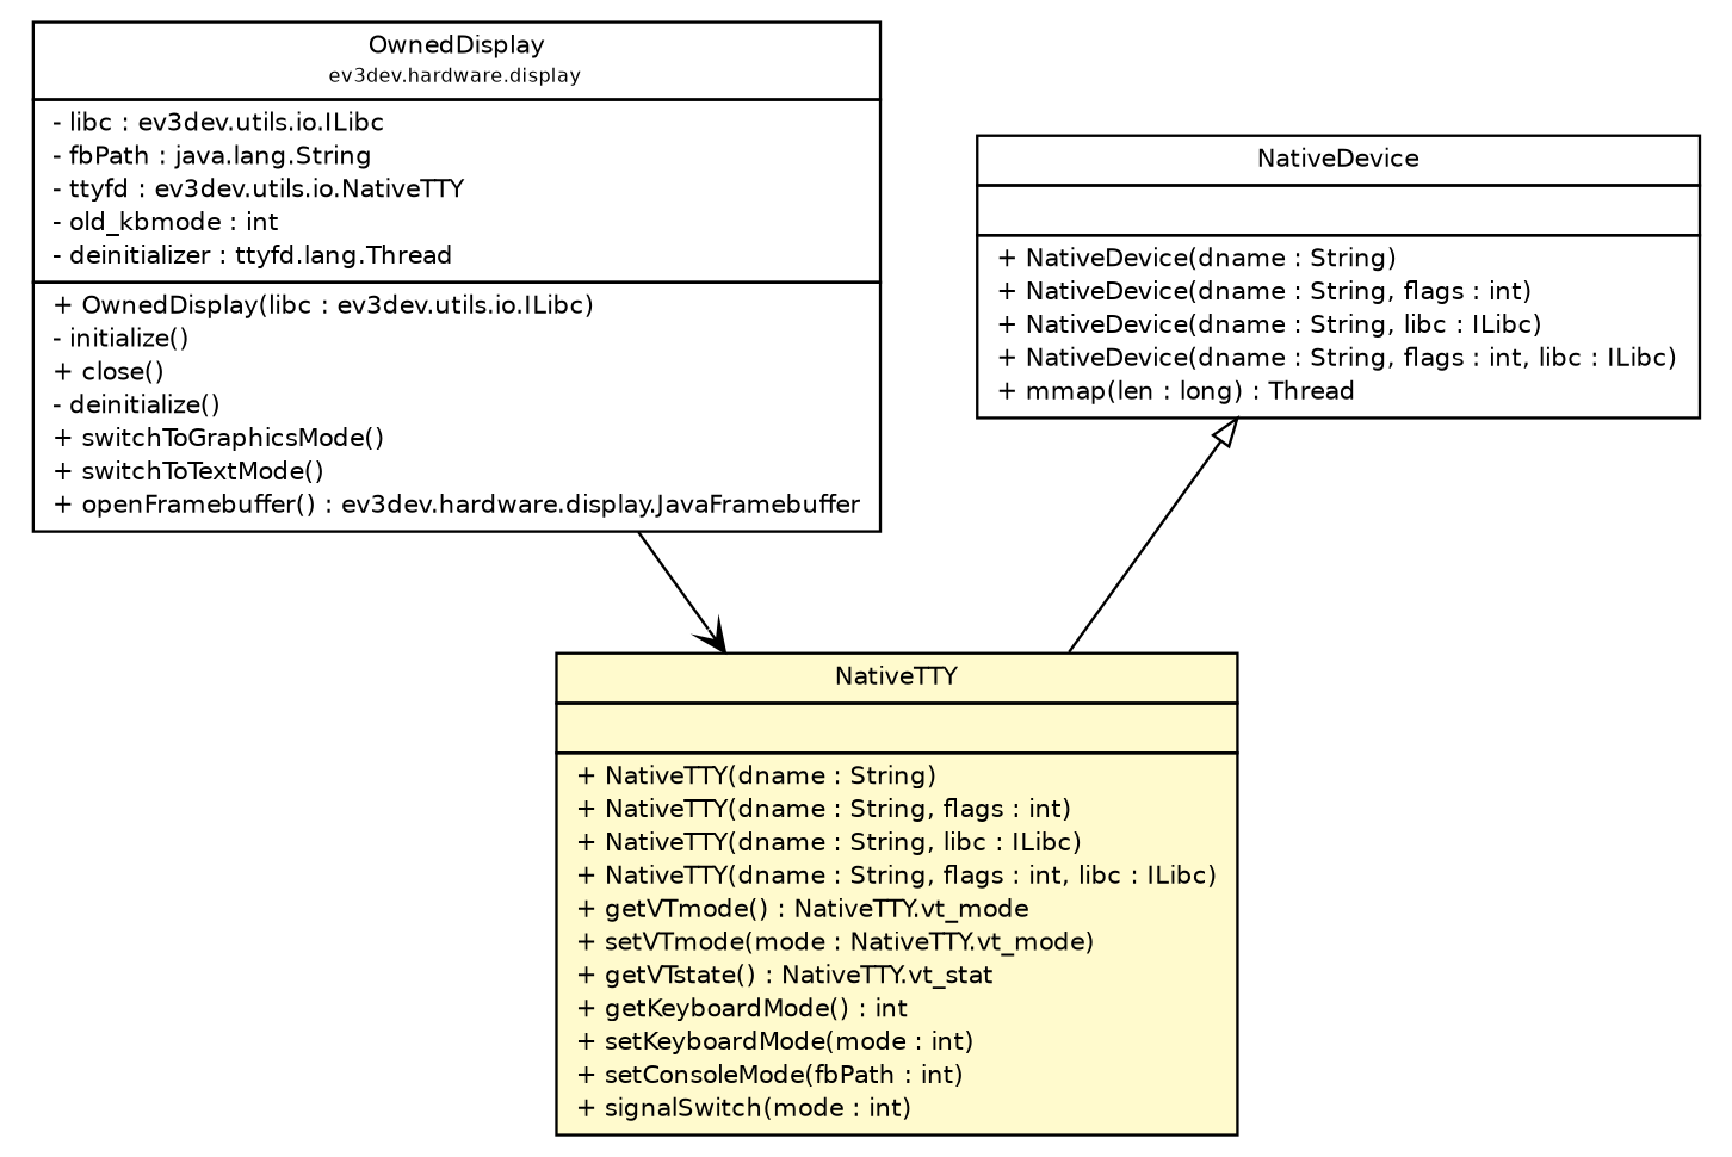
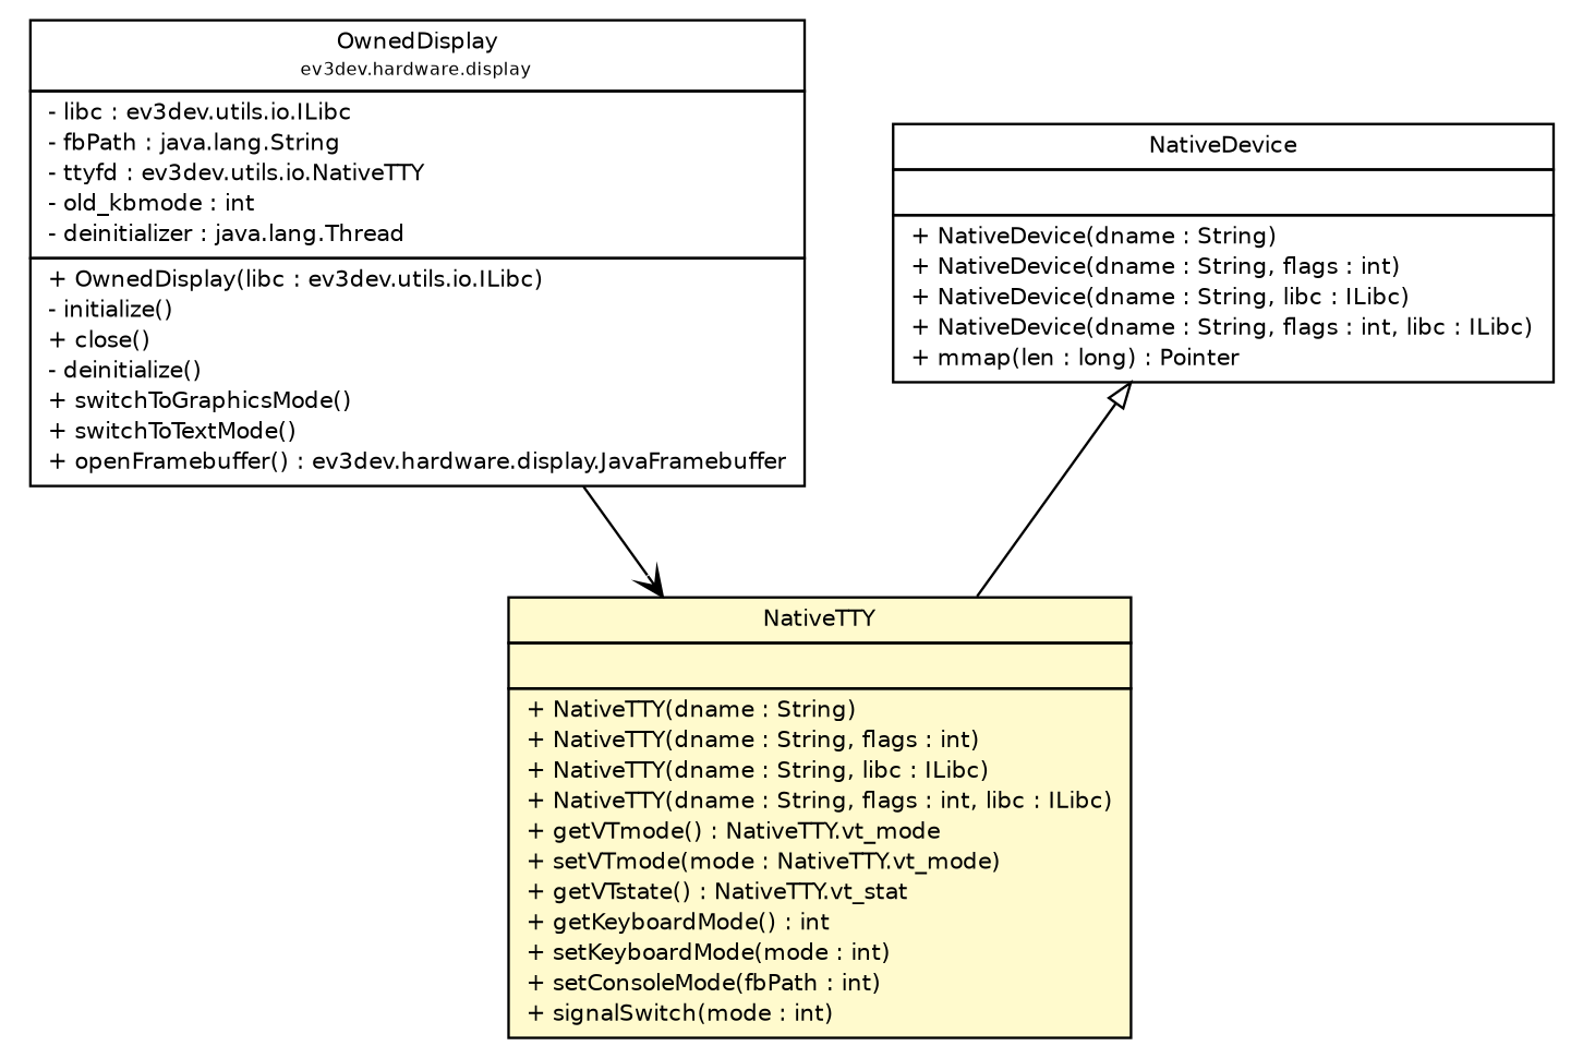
  digraph {
    fontname="DejaVu Sans"
    nodesep=0.25
    ranksep=0.5
    node [fontcolor=black fontname="DejaVu Sans" fontsize=9.0 shape=plaintext]
    edge [fontname="DejaVu Sans" headport=p labelfontname=Helvetica labelfontsize=10 tailport=p]
-   n1 [label=<<table title="ev3dev.hardware.display.OwnedDisplay" border="0" cellborder="1" cellspacing="0" cellpadding="2" port="p" href="../../hardware/display/OwnedDisplay.html"> 		<tr><td><table border="0" cellspacing="0" cellpadding="1"> <tr><td align="center" balign="center"> OwnedDisplay </td></tr> <tr><td align="center" balign="center"><font point-size="7.0"> ev3dev.hardware.display </font></td></tr> 		</table></td></tr> 		<tr><td><table border="0" cellspacing="0" cellpadding="1"> <tr><td align="left" balign="left"> - libc : ev3dev.utils.io.ILibc </td></tr> <tr><td align="left" balign="left"> - fbPath : java.lang.String </td></tr> <tr><td align="left" balign="left"> - ttyfd : ev3dev.utils.io.NativeTTY </td></tr> <tr><td align="left" balign="left"> - old_kbmode : int </td></tr> <tr><td align="left" balign="left"> - deinitializer : ttyfd.lang.Thread </td></tr> 		</table></td></tr> 		<tr><td><table border="0" cellspacing="0" cellpadding="1"> <tr><td align="left" balign="left"> + OwnedDisplay(libc : ev3dev.utils.io.ILibc) </td></tr> <tr><td align="left" balign="left"> - initialize() </td></tr> <tr><td align="left" balign="left"> + close() </td></tr> <tr><td align="left" balign="left"> - deinitialize() </td></tr> <tr><td align="left" balign="left"> + switchToGraphicsMode() </td></tr> <tr><td align="left" balign="left"> + switchToTextMode() </td></tr> <tr><td align="left" balign="left"> + openFramebuffer() : ev3dev.hardware.display.JavaFramebuffer </td></tr> 		</table></td></tr> 		</table>>]
+   n1 [label=<<table title="ev3dev.hardware.display.OwnedDisplay" border="0" cellborder="1" cellspacing="0" cellpadding="2" port="p" href="../../hardware/display/OwnedDisplay.html"> 		<tr><td><table border="0" cellspacing="0" cellpadding="1"> <tr><td align="center" balign="center"> OwnedDisplay </td></tr> <tr><td align="center" balign="center"><font point-size="7.0"> ev3dev.hardware.display </font></td></tr> 		</table></td></tr> 		<tr><td><table border="0" cellspacing="0" cellpadding="1"> <tr><td align="left" balign="left"> - libc : ev3dev.utils.io.ILibc </td></tr> <tr><td align="left" balign="left"> - fbPath : java.lang.String </td></tr> <tr><td align="left" balign="left"> - ttyfd : ev3dev.utils.io.NativeTTY </td></tr> <tr><td align="left" balign="left"> - old_kbmode : int </td></tr> <tr><td align="left" balign="left"> - deinitializer : java.lang.Thread </td></tr> 		</table></td></tr> 		<tr><td><table border="0" cellspacing="0" cellpadding="1"> <tr><td align="left" balign="left"> + OwnedDisplay(libc : ev3dev.utils.io.ILibc) </td></tr> <tr><td align="left" balign="left"> - initialize() </td></tr> <tr><td align="left" balign="left"> + close() </td></tr> <tr><td align="left" balign="left"> - deinitialize() </td></tr> <tr><td align="left" balign="left"> + switchToGraphicsMode() </td></tr> <tr><td align="left" balign="left"> + switchToTextMode() </td></tr> <tr><td align="left" balign="left"> + openFramebuffer() : ev3dev.hardware.display.JavaFramebuffer </td></tr> 		</table></td></tr> 		</table>>]
    n2 [label=<<table title="ev3dev.utils.io.NativeTTY" border="0" cellborder="1" cellspacing="0" cellpadding="2" port="p" bgcolor="lemonChiffon" href="./NativeTTY.html"> 		<tr><td><table border="0" cellspacing="0" cellpadding="1"> <tr><td align="center" balign="center"> NativeTTY </td></tr> 		</table></td></tr> 		<tr><td><table border="0" cellspacing="0" cellpadding="1"> <tr><td align="left" balign="left">  </td></tr> 		</table></td></tr> 		<tr><td><table border="0" cellspacing="0" cellpadding="1"> <tr><td align="left" balign="left"> + NativeTTY(dname : String) </td></tr> <tr><td align="left" balign="left"> + NativeTTY(dname : String, flags : int) </td></tr> <tr><td align="left" balign="left"> + NativeTTY(dname : String, libc : ILibc) </td></tr> <tr><td align="left" balign="left"> + NativeTTY(dname : String, flags : int, libc : ILibc) </td></tr> <tr><td align="left" balign="left"> + getVTmode() : NativeTTY.vt_mode </td></tr> <tr><td align="left" balign="left"> + setVTmode(mode : NativeTTY.vt_mode) </td></tr> <tr><td align="left" balign="left"> + getVTstate() : NativeTTY.vt_stat </td></tr> <tr><td align="left" balign="left"> + getKeyboardMode() : int </td></tr> <tr><td align="left" balign="left"> + setKeyboardMode(mode : int) </td></tr> <tr><td align="left" balign="left"> + setConsoleMode(fbPath : int) </td></tr> <tr><td align="left" balign="left"> + signalSwitch(mode : int) </td></tr> 		</table></td></tr> 		</table>>]
-   n3 [label=<<table title="ev3dev.utils.io.NativeDevice" border="0" cellborder="1" cellspacing="0" cellpadding="2" port="p" href="./NativeDevice.html"> 		<tr><td><table border="0" cellspacing="0" cellpadding="1"> <tr><td align="center" balign="center"> NativeDevice </td></tr> 		</table></td></tr> 		<tr><td><table border="0" cellspacing="0" cellpadding="1"> <tr><td align="left" balign="left">  </td></tr> 		</table></td></tr> 		<tr><td><table border="0" cellspacing="0" cellpadding="1"> <tr><td align="left" balign="left"> + NativeDevice(dname : String) </td></tr> <tr><td align="left" balign="left"> + NativeDevice(dname : String, flags : int) </td></tr> <tr><td align="left" balign="left"> + NativeDevice(dname : String, libc : ILibc) </td></tr> <tr><td align="left" balign="left"> + NativeDevice(dname : String, flags : int, libc : ILibc) </td></tr> <tr><td align="left" balign="left"> + mmap(len : long) : Thread </td></tr> 		</table></td></tr> 		</table>>]
+   n3 [label=<<table title="ev3dev.utils.io.NativeDevice" border="0" cellborder="1" cellspacing="0" cellpadding="2" port="p" href="./NativeDevice.html"> 		<tr><td><table border="0" cellspacing="0" cellpadding="1"> <tr><td align="center" balign="center"> NativeDevice </td></tr> 		</table></td></tr> 		<tr><td><table border="0" cellspacing="0" cellpadding="1"> <tr><td align="left" balign="left">  </td></tr> 		</table></td></tr> 		<tr><td><table border="0" cellspacing="0" cellpadding="1"> <tr><td align="left" balign="left"> + NativeDevice(dname : String) </td></tr> <tr><td align="left" balign="left"> + NativeDevice(dname : String, flags : int) </td></tr> <tr><td align="left" balign="left"> + NativeDevice(dname : String, libc : ILibc) </td></tr> <tr><td align="left" balign="left"> + NativeDevice(dname : String, flags : int, libc : ILibc) </td></tr> <tr><td align="left" balign="left"> + mmap(len : long) : Pointer </td></tr> 		</table></td></tr> 		</table>>]
    n1 -> n2 [arrowhead=vee color=black fontcolor=black fontsize=10.0]
    n3 -> n2 [arrowtail=empty dir=back fontsize=10]
  }
